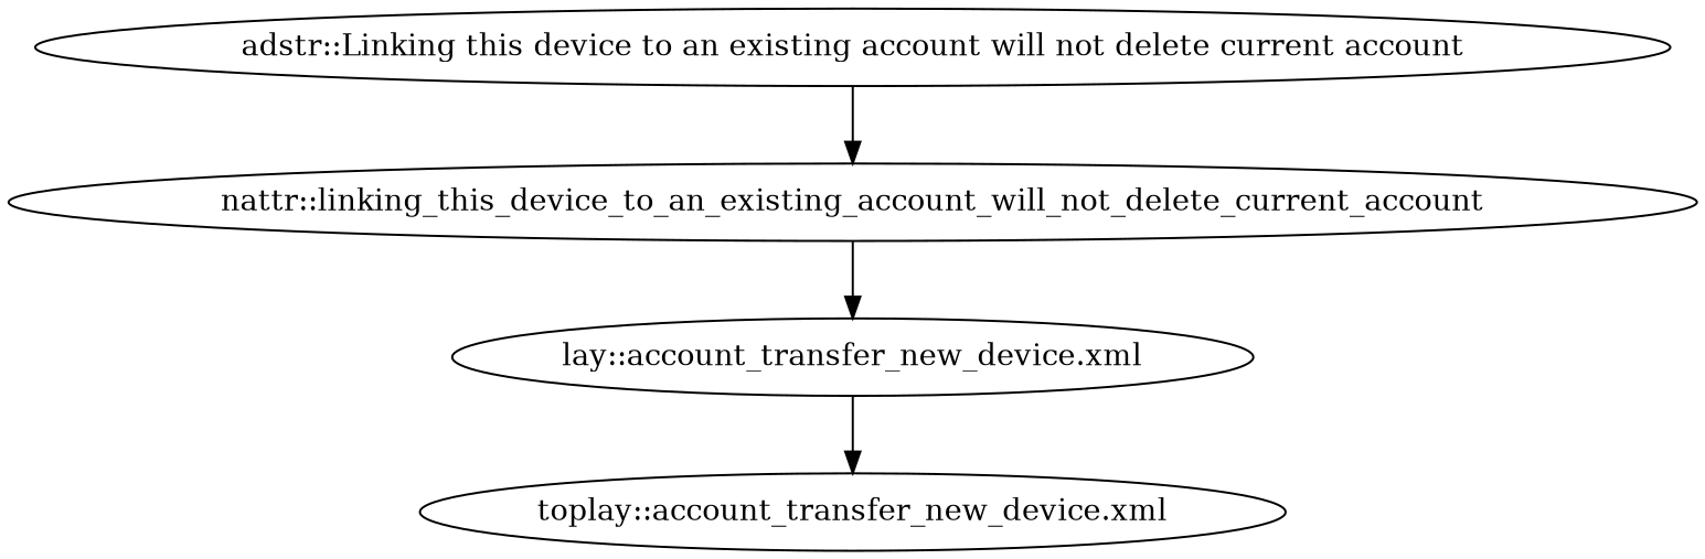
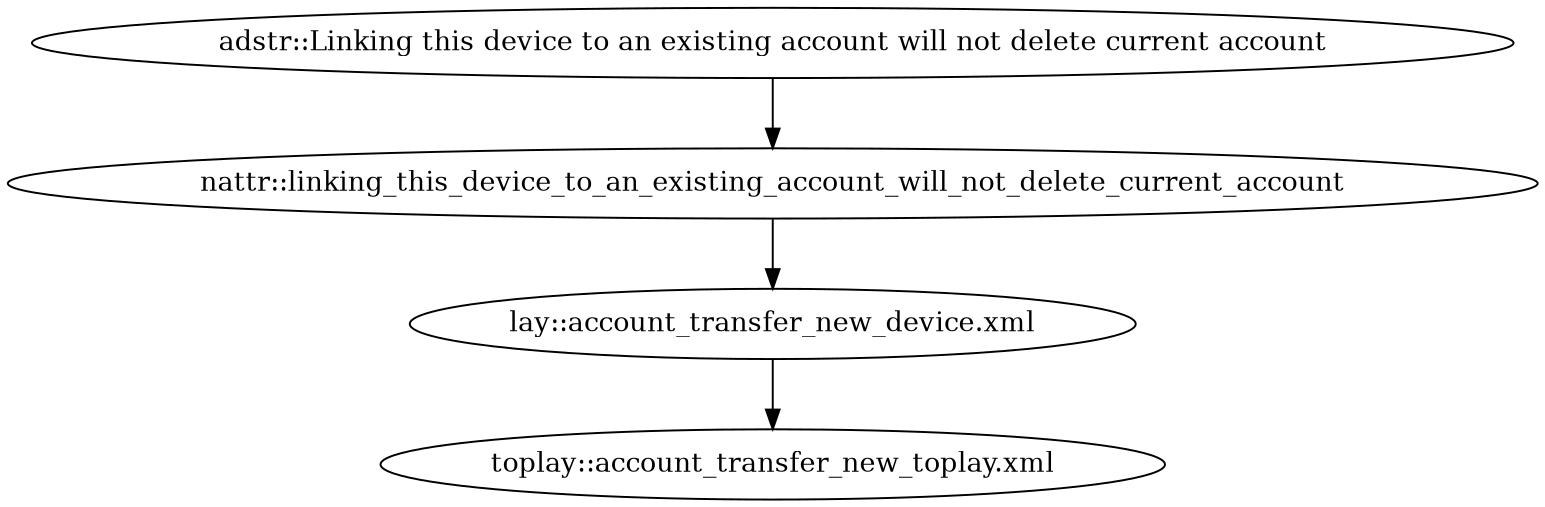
  digraph {
    "adstr::Linking this device to an existing account will not delete current account"
    "nattr::linking_this_device_to_an_existing_account_will_not_delete_current_account"
    "lay::account_transfer_new_device.xml"
-   "toplay::account_transfer_new_device.xml"
+   "toplay::account_transfer_new_device.xml" [label="toplay::account_transfer_new_toplay.xml"]
    "adstr::Linking this device to an existing account will not delete current account" -> "nattr::linking_this_device_to_an_existing_account_will_not_delete_current_account"
    "nattr::linking_this_device_to_an_existing_account_will_not_delete_current_account" -> "lay::account_transfer_new_device.xml"
    "lay::account_transfer_new_device.xml" -> "toplay::account_transfer_new_device.xml"
  }
